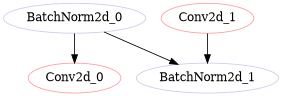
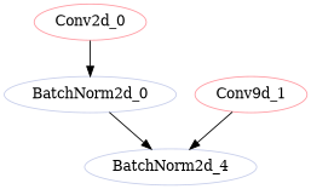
  strict digraph {
    node [color="#FF9AA2" type=Conv2d]
    Conv2d_0 [layer_name="features.10.conv.1.0" params=3456]
    BatchNorm2d_0 [color="#C7CEEA" layer_name="features.10.conv.1.1" params=768 type=BatchNorm2d]
-   BatchNorm2d_1 [color="#C7CEEA" layer_name="features.10.conv.3" params=128 type=BatchNorm2d]
-   Conv2d_1 [layer_name="features.10.conv.2" params=24576]
-   BatchNorm2d_0 -> Conv2d_0
+   BatchNorm2d_1 [color="#C7CEEA" layer_name="features.10.conv.3" params=128 type=BatchNorm2d label=BatchNorm2d_4]
+   Conv2d_1 [layer_name="features.10.conv.2" params=24576 label=Conv9d_1]
+   Conv2d_0 -> BatchNorm2d_0
    BatchNorm2d_0 -> BatchNorm2d_1
    Conv2d_1 -> BatchNorm2d_1
  }
